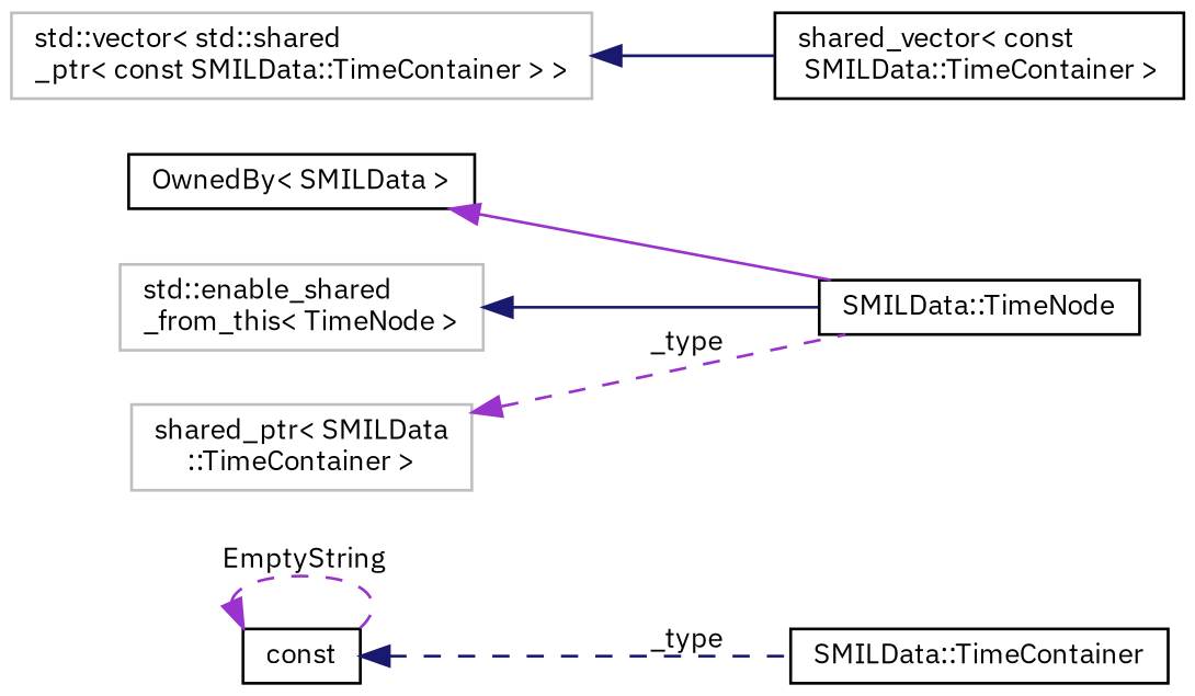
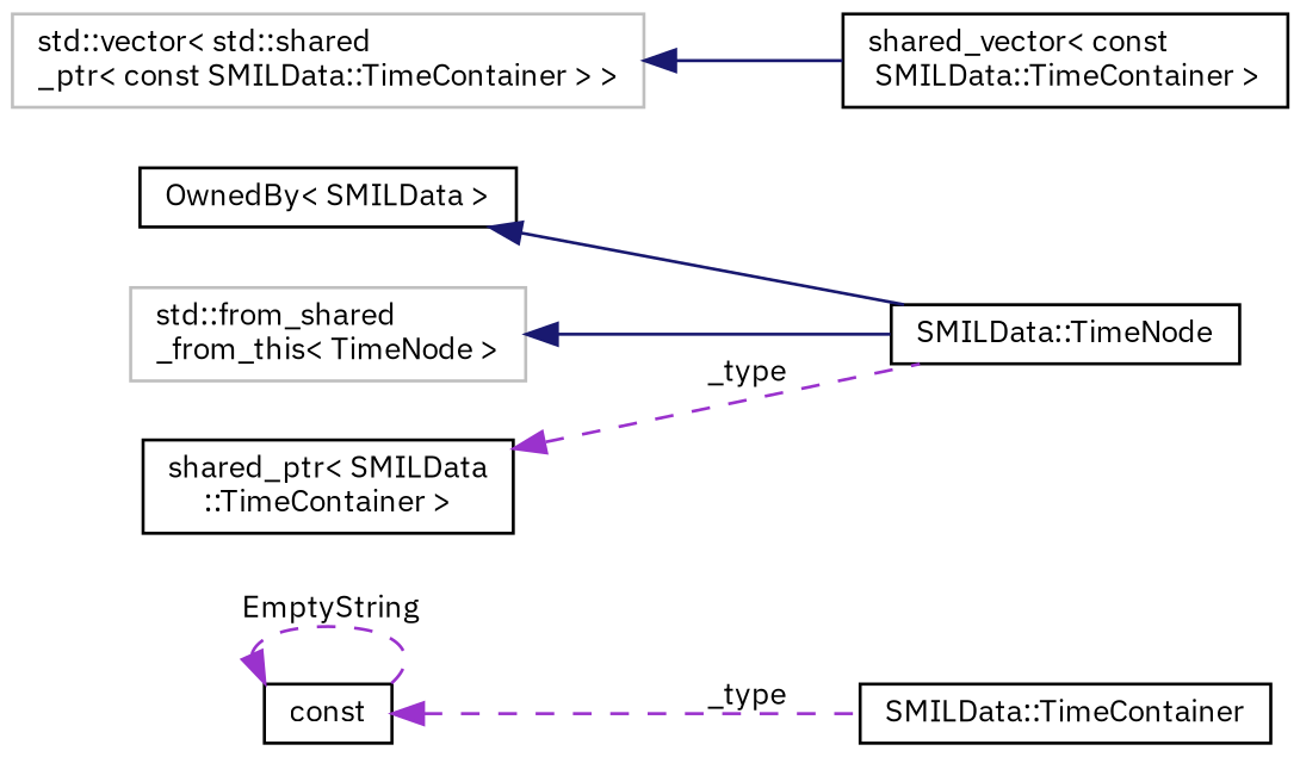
  digraph {
    fontname="IBM Plex Sans"
    rankdir=LR
    node [color=black fillcolor=white fontname="IBM Plex Sans" fontsize=10 shape=record style=filled]
    edge [color=midnightblue dir=back fontname="IBM Plex Sans" fontsize=10 labelfontname=Helvetica labelfontsize=10 style=solid]
    n1 [height=0.2 label="SMILData::TimeContainer" width=0.4]
    n2 [height=0.2 label="SMILData::TimeNode" width=0.4]
    n3 [height=0.2 label="OwnedBy\< SMILData \>" width=0.4]
-   n4 [color=grey75 height=0.2 label="std::enable_shared\l_from_this\< TimeNode \>" width=0.4]
-   n5 [color=grey75 height=0.2 label="shared_ptr\< SMILData\l::TimeContainer \>" width=0.4]
+   n4 [color=grey75 height=0.2 label="std::from_shared\l_from_this\< TimeNode \>" width=0.4]
+   n5 [height=0.2 label="shared_ptr\< SMILData\l::TimeContainer \>" width=0.4]
    n6 [height=0.2 label=const width=0.4]
    n7 [height=0.2 label="shared_vector\< const\l SMILData::TimeContainer \>" width=0.4]
    n8 [color=grey75 height=0.2 label="std::vector\< std::shared\l_ptr\< const SMILData::TimeContainer \> \>" width=0.4]
-   n3 -> n2 [color=darkorchid3]
+   n3 -> n2
    n4 -> n2
    n5 -> n2 [color=darkorchid3 label=" _type" style=dashed]
-   n6 -> n1 [label=" _type" style=dashed]
+   n6 -> n1 [color=darkorchid3 label=" _type" style=dashed]
    n6 -> n6 [color=darkorchid3 label=" EmptyString" style=dashed]
    n8 -> n7
  }
